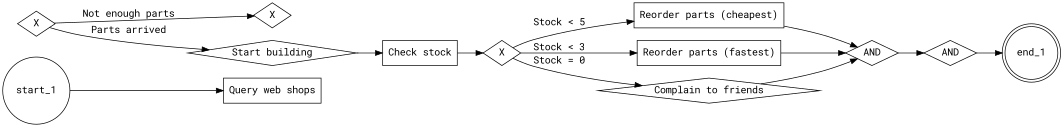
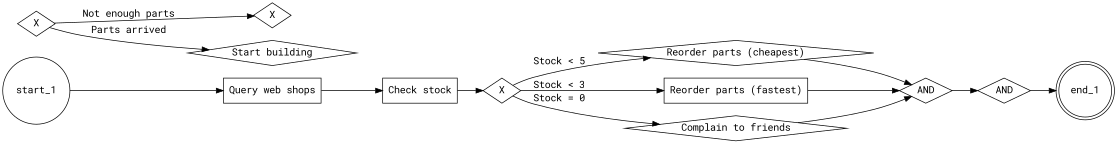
  digraph {
    fontname="Roboto Mono"
    rankdir=LR
    node [fontname="Roboto Mono" shape=diamond]
    edge [fontname="Roboto Mono"]
    start_1 [shape=circle]
    "Query web shops" [shape=rectangle]
    end_1 [shape=doublecircle]
    n4 [label=X]
    n5 [label=X]
    "Start building"
    "Check stock" [shape=rectangle]
    n8 [label=X]
-   "Reorder parts (cheapest)" [shape=rectangle]
+   "Reorder parts (cheapest)"
    "Reorder parts (fastest)" [shape=rectangle]
    "Complain to friends"
    n12 [label=AND]
    n13 [label=AND]
    start_1 -> "Query web shops"
    n4 -> n5 [label="Not enough parts"]
    n4 -> "Start building" [label="Parts arrived"]
-   "Start building" -> "Check stock"
+   "Query web shops" -> "Check stock"
    "Check stock" -> n8
    n8 -> "Reorder parts (cheapest)" [label="Stock < 5"]
    n8 -> "Reorder parts (fastest)" [label="Stock < 3"]
    n8 -> "Complain to friends" [label="Stock = 0"]
    "Reorder parts (cheapest)" -> n12
    "Reorder parts (fastest)" -> n12
    "Complain to friends" -> n12
    n12 -> n13
    n13 -> end_1
  }
